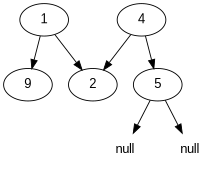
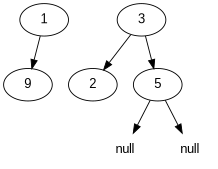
  digraph {
    fontname="Liberation Sans"
    node [fontname="Liberation Sans"]
    edge [fontname="Liberation Sans"]
    n1 [label=9]
    n2 [label=1]
    n3 [label=2]
-   n4 [label=4]
+   n4 [label=3]
    n5 [label=5]
    n6 [label=null shape=plaintext]
    n7 [label=null shape=plaintext]
    n2 -> n1
-   n2 -> n3
    n4 -> n3
    n4 -> n5
    n5 -> n6
    n5 -> n7
  }
